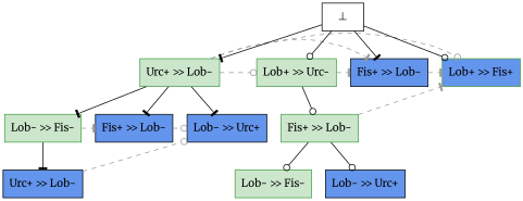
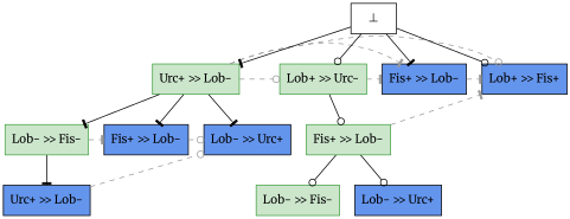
  digraph {
    fontname=Merriweather
    node [color=black fillcolor="cornflowerblue:cornflowerblue" shape=box style=filled fontname=Merriweather]
    edge [arrowhead=tee fontname=Merriweather]
    n1 [color="#409f40" fillcolor="#cce6cc:#cce6cc" label="Urc+ >> Lob-"]
    n2 [color="#409f40" fillcolor="#cce6cc:#cce6cc" label="Lob- >> Fis-"]
    n3 [color="#409f40" fillcolor="#cce6cc:#cce6cc" label="Lob+ >> Urc-"]
    n4 [label="Fis+ >> Lob-"]
    n5 [label="Lob- >> Urc+"]
    n6 [label="Fis+ >> Lob-"]
-   n7 [color="#409f40" label="Lob+ >> Fis+"]
+   n7 [label="Lob+ >> Fis+"]
    n8 [label="Urc+ >> Lob-"]
    n9 [color="#409f40" fillcolor="#cce6cc:#cce6cc" label="Fis+ >> Lob-"]
    n10 [color="#409f40" fillcolor="#cce6cc:#cce6cc" label="Lob- >> Fis-"]
    n11 [label="Lob- >> Urc+"]
    n12 [fillcolor=white label="⊥" color=""]
    n1 -> n2
    n1 -> n3 [arrowhead=odot color=gray60 constraint=false style=dashed]
    n1 -> n4
    n1 -> n5
    n1 -> n6 [color=gray60 constraint=false style=dashed]
    n1 -> n7 [arrowhead=odot color=gray60 constraint=false style=dashed]
    n2 -> n4 [color=gray60 constraint=false style=dashed]
    n2 -> n8
    n3 -> n6 [color=gray60 constraint=false style=dashed]
    n3 -> n9 [arrowhead=odot]
    n4 -> n5 [arrowhead=odot color=gray60 constraint=false style=dashed]
    n6 -> n7 [color=gray60 constraint=false style=dashed]
    n8 -> n5 [arrowhead=odot color=gray60 constraint=false style=dashed]
    n9 -> n7 [color=gray60 constraint=false style=dashed]
    n9 -> n10 [arrowhead=odot]
    n9 -> n11 [arrowhead=odot]
    n12 -> n1
    n12 -> n3 [arrowhead=odot]
    n12 -> n6
    n12 -> n7 [arrowhead=odot]
  }
